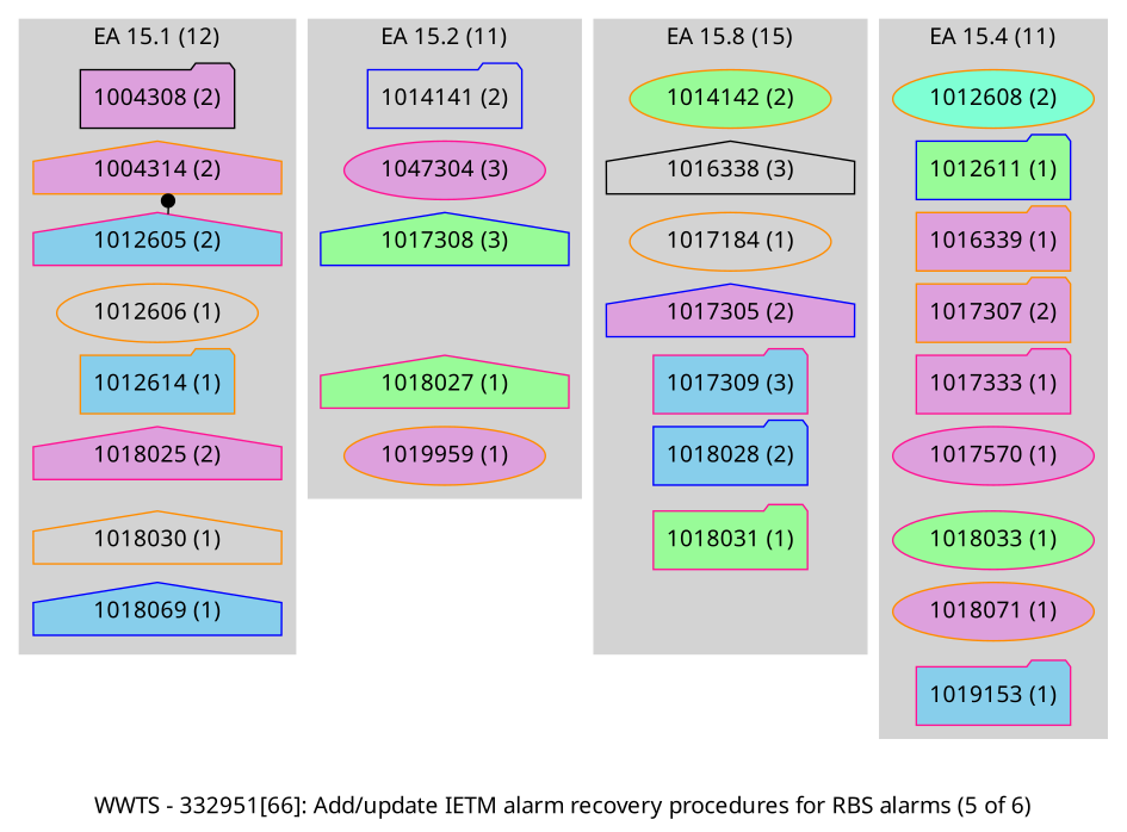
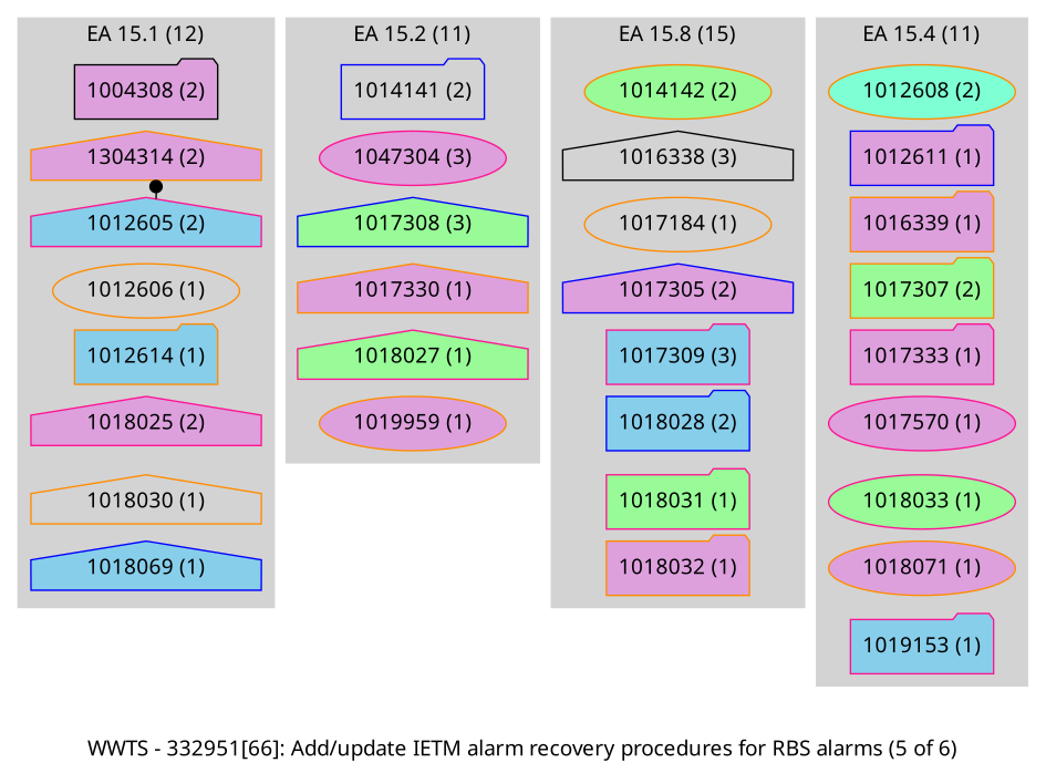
  digraph {
    fontname="Noto Sans"
    label="WWTS - 332951[66]: Add/update IETM alarm recovery procedures for RBS alarms (5 of 6)"
    ranksep=.1
    node [color=darkorange fillcolor=plum fontname="Noto Sans" shape=folder style=filled]
    edge [fontname="Noto Sans" style=invis]
    "1004308 (2)" [color=black]
-   "1004314 (2)" [shape=house]
+   "1004314 (2)" [shape=house label="1304314 (2)"]
    "1012605 (2)" [color=deeppink fillcolor=skyblue shape=house]
    "1012606 (1)" [fillcolor=lightgrey shape=ellipse]
    "1012614 (1)" [fillcolor=skyblue]
    "1018025 (2)" [color=deeppink shape=house]
    "1018030 (1)" [fillcolor=lightgrey shape=house]
    "1018069 (1)" [color=blue fillcolor=skyblue shape=house]
    "1014141 (2)" [color=blue fillcolor=lightgrey]
    n10 [color=deeppink label="1047304 (3)" shape=ellipse]
    "1017308 (3)" [color=blue fillcolor=palegreen shape=house]
+   "1017330 (1)" [shape=house]
    "1018027 (1)" [color=deeppink fillcolor=palegreen shape=house]
    "1019959 (1)" [shape=ellipse]
    "1014142 (2)" [fillcolor=palegreen shape=ellipse]
    "1016338 (3)" [color=black fillcolor=lightgrey shape=house]
    "1017184 (1)" [fillcolor=lightgrey shape=ellipse]
    "1017305 (2)" [color=blue shape=house]
    "1017309 (3)" [color=deeppink fillcolor=skyblue]
    "1018028 (2)" [color=blue fillcolor=skyblue]
    "1018031 (1)" [color=deeppink fillcolor=palegreen]
+   "1018032 (1)"
    "1012608 (2)" [fillcolor=aquamarine shape=ellipse]
-   "1012611 (1)" [color=blue fillcolor=palegreen]
+   "1012611 (1)" [color=blue]
    "1016339 (1)"
-   "1017307 (2)"
+   "1017307 (2)" [fillcolor=palegreen]
    "1017333 (1)" [color=deeppink]
    "1017570 (1)" [color=deeppink shape=ellipse]
    "1018033 (1)" [color=deeppink fillcolor=palegreen shape=ellipse]
    "1018071 (1)" [shape=ellipse]
    "1019153 (1)" [color=deeppink fillcolor=skyblue]
    subgraph cluster_1 {
      color=lightgrey
      label="EA 15.1 (12)"
      style=filled
      "1004308 (2)"
      "1004314 (2)"
      "1012605 (2)"
      "1012606 (1)"
      "1012614 (1)"
      "1018025 (2)"
      "1018030 (1)"
      "1018069 (1)"
    }
    subgraph cluster_2 {
      color=lightgrey
      label="EA 15.2 (11)"
      style=filled
      "1014141 (2)"
      n10
      "1017308 (3)"
+     "1017330 (1)"
      "1018027 (1)"
      "1019959 (1)"
    }
    subgraph cluster_3 {
      color=lightgrey
      label="EA 15.8 (15)"
      style=filled
      "1014142 (2)"
      "1016338 (3)"
      "1017184 (1)"
      "1017305 (2)"
      "1017309 (3)"
      "1018028 (2)"
      "1018031 (1)"
+     "1018032 (1)"
    }
    subgraph cluster_4 {
      color=lightgrey
      label="EA 15.4 (11)"
      style=filled
      "1012608 (2)"
      "1012611 (1)"
      "1016339 (1)"
      "1017307 (2)"
      "1017333 (1)"
      "1017570 (1)"
      "1018033 (1)"
      "1018071 (1)"
      "1019153 (1)"
    }
    "1004308 (2)" -> "1004314 (2)"
    "1004314 (2)" -> "1012605 (2)"
    "1012605 (2)" -> "1004314 (2)" [arrowhead=dot style=""]
    "1012605 (2)" -> "1012606 (1)"
    "1012606 (1)" -> "1012614 (1)"
    "1012614 (1)" -> "1018025 (2)"
    "1018025 (2)" -> "1018030 (1)"
    "1018030 (1)" -> "1018069 (1)"
    "1014141 (2)" -> n10
    n10 -> "1017308 (3)"
+   "1017308 (3)" -> "1017330 (1)"
+   "1017330 (1)" -> "1018027 (1)"
    "1018027 (1)" -> "1019959 (1)"
    "1014142 (2)" -> "1016338 (3)"
    "1016338 (3)" -> "1017184 (1)"
    "1017184 (1)" -> "1017305 (2)"
    "1017305 (2)" -> "1017309 (3)"
    "1017309 (3)" -> "1018028 (2)"
    "1018028 (2)" -> "1018031 (1)"
+   "1018031 (1)" -> "1018032 (1)"
    "1012608 (2)" -> "1012611 (1)"
    "1012611 (1)" -> "1016339 (1)"
    "1016339 (1)" -> "1017307 (2)"
    "1017307 (2)" -> "1017333 (1)"
    "1017333 (1)" -> "1017570 (1)"
    "1017570 (1)" -> "1018033 (1)"
    "1018033 (1)" -> "1018071 (1)"
    "1018071 (1)" -> "1019153 (1)"
  }
